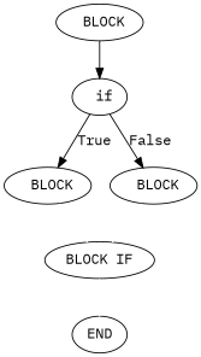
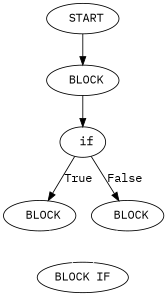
  digraph {
    fontname="IBM Plex Mono"
    node [fontname="IBM Plex Mono"]
    edge [color=black fontname="IBM Plex Mono"]
+   n1 [label=" START"]
    n2 [label=" BLOCK"]
    n3 [label=" if"]
    n4 [label=" BLOCK"]
    n5 [label=" BLOCK"]
    n6 [label="BLOCK IF"]
-   n7 [label=END]
+   n1 -> n2
    n2 -> n3
    n3 -> n4 [label=True]
    n3 -> n5 [label=False]
    n4 -> n6 [color=white]
    n5 -> n6 [color=white]
-   n6 -> n7 [color=white]
  }
